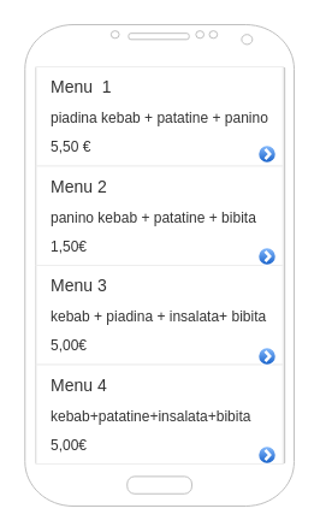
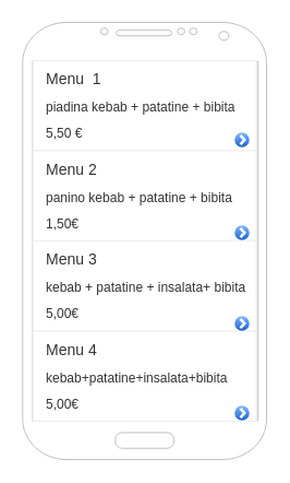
  <mxCell id="0" />
  <mxCell id="1" parent="0" />
  <mxCell id="2" value="" style="verticalLabelPosition=bottom;verticalAlign=top;html=1;shadow=0;dashed=0;strokeWidth=1;shape=mxgraph.android.phone2;strokeColor=#c0c0c0;" vertex="1" parent="1"><mxGeometry x="20.25" y="20" width="223.75" height="400" as="geometry" /></mxCell>
  <mxCell id="3" value="" style="strokeWidth=1;html=1;shadow=0;dashed=0;shape=mxgraph.android.rrect;rSize=0;strokeColor=#eeeeee;fillColor=#ffffff;gradientColor=none;" vertex="1" parent="1"><mxGeometry x="29.63" y="55" width="205" height="330" as="geometry" /></mxCell>
- <mxCell id="4" value="&lt;font style=&quot;font-size: 14px&quot;&gt;Menu&amp;nbsp; 1&lt;br&gt;&lt;/font&gt;&lt;br&gt;&lt;font style=&quot;font-size: 12px&quot;&gt;piadina kebab + patatine + panino&lt;br&gt;&lt;/font&gt;&lt;br&gt;&lt;font style=&quot;font-size: 12px&quot;&gt;5,50 €&lt;/font&gt;" style="strokeColor=inherit;fillColor=inherit;gradientColor=inherit;strokeWidth=1;html=1;shadow=0;dashed=0;shape=mxgraph.android.rrect;rSize=0;align=left;spacingLeft=10;fontSize=8;fontColor=#333333;" vertex="1" parent="3"><mxGeometry width="205" height="82.5" as="geometry" /></mxCell>
+ <mxCell id="4" value="&lt;font style=&quot;font-size: 14px&quot;&gt;Menu&amp;nbsp; 1&lt;br&gt;&lt;/font&gt;&lt;br&gt;&lt;font style=&quot;font-size: 12px&quot;&gt;piadina kebab + patatine + bibita&lt;br&gt;&lt;/font&gt;&lt;br&gt;&lt;font style=&quot;font-size: 12px&quot;&gt;5,50 €&lt;/font&gt;" style="strokeColor=inherit;fillColor=inherit;gradientColor=inherit;strokeWidth=1;html=1;shadow=0;dashed=0;shape=mxgraph.android.rrect;rSize=0;align=left;spacingLeft=10;fontSize=8;fontColor=#333333;" vertex="1" parent="3"><mxGeometry width="205" height="82.5" as="geometry" /></mxCell>
  <mxCell id="5" value="&lt;font&gt;&lt;span style=&quot;font-size: 14px&quot;&gt;Menu 2&lt;br&gt;&lt;/span&gt;&lt;br&gt;&lt;font style=&quot;font-size: 12px&quot;&gt;panino kebab + patatine + bibita&lt;/font&gt;&lt;br&gt;&lt;br&gt;&lt;font style=&quot;font-size: 12px&quot;&gt;1,50€&lt;/font&gt;&lt;br&gt;&lt;/font&gt;" style="strokeColor=inherit;fillColor=inherit;gradientColor=inherit;strokeWidth=1;html=1;shadow=0;dashed=0;shape=mxgraph.android.rrect;rSize=0;align=left;spacingLeft=10;fontSize=8;fontColor=#333333;" vertex="1" parent="3"><mxGeometry y="82.5" width="205" height="82.5" as="geometry" /></mxCell>
- <mxCell id="6" value="&lt;font&gt;&lt;font&gt;&lt;font style=&quot;font-size: 14px&quot;&gt;Menu 3&lt;/font&gt;&lt;br&gt;&lt;br&gt;&lt;span style=&quot;font-size: 12px&quot;&gt;kebab + piadina + insalata+ bibita&lt;/span&gt;&lt;br&gt;&lt;/font&gt;&lt;br&gt;&lt;font style=&quot;font-size: 12px&quot;&gt;5,00€&lt;/font&gt;&lt;br&gt;&lt;/font&gt;" style="strokeColor=inherit;fillColor=inherit;gradientColor=inherit;strokeWidth=1;html=1;shadow=0;dashed=0;shape=mxgraph.android.rrect;rSize=0;align=left;spacingLeft=10;fontSize=8;fontColor=#333333;" vertex="1" parent="3"><mxGeometry y="165" width="205" height="82.5" as="geometry" /></mxCell>
+ <mxCell id="6" value="&lt;font&gt;&lt;font&gt;&lt;font style=&quot;font-size: 14px&quot;&gt;Menu 3&lt;/font&gt;&lt;br&gt;&lt;br&gt;&lt;span style=&quot;font-size: 12px&quot;&gt;kebab + patatine + insalata+ bibita&lt;/span&gt;&lt;br&gt;&lt;/font&gt;&lt;br&gt;&lt;font style=&quot;font-size: 12px&quot;&gt;5,00€&lt;/font&gt;&lt;br&gt;&lt;/font&gt;" style="strokeColor=inherit;fillColor=inherit;gradientColor=inherit;strokeWidth=1;html=1;shadow=0;dashed=0;shape=mxgraph.android.rrect;rSize=0;align=left;spacingLeft=10;fontSize=8;fontColor=#333333;" vertex="1" parent="3"><mxGeometry y="165" width="205" height="82.5" as="geometry" /></mxCell>
  <mxCell id="7" value="&lt;font&gt;&lt;span style=&quot;font-size: 14px&quot;&gt;Menu 4&lt;/span&gt;&lt;br&gt;&lt;br&gt;&lt;font style=&quot;font-size: 12px&quot;&gt;kebab+patatine+insalata+bibita&lt;br&gt;&lt;/font&gt;&lt;br&gt;&lt;font style=&quot;font-size: 12px&quot;&gt;5,00€&lt;/font&gt;&lt;br&gt;&lt;/font&gt;" style="strokeColor=inherit;fillColor=inherit;gradientColor=inherit;strokeWidth=1;html=1;shadow=0;dashed=0;shape=mxgraph.android.rrect;rSize=0;align=left;spacingLeft=10;fontSize=8;fontColor=#333333;" vertex="1" parent="3"><mxGeometry y="247.5" width="205" height="82.5" as="geometry" /></mxCell>
  <mxCell id="8" value="" style="verticalLabelPosition=bottom;verticalAlign=top;html=1;shadow=0;dashed=0;strokeWidth=1;shape=mxgraph.ios.iArrowIcon;fillColor=#8BbEff;fillColor2=#135Ec8;strokeColor=#ffffff;" vertex="1" parent="3"><mxGeometry x="184.37" y="65" width="15" height="15" as="geometry" /></mxCell>
  <mxCell id="9" value="" style="verticalLabelPosition=bottom;verticalAlign=top;html=1;shadow=0;dashed=0;strokeWidth=1;shape=mxgraph.ios.iArrowIcon;fillColor=#8BbEff;fillColor2=#135Ec8;strokeColor=#ffffff;" vertex="1" parent="3"><mxGeometry x="184.37" y="150" width="15" height="15" as="geometry" /></mxCell>
  <mxCell id="10" value="" style="verticalLabelPosition=bottom;verticalAlign=top;html=1;shadow=0;dashed=0;strokeWidth=1;shape=mxgraph.ios.iArrowIcon;fillColor=#8BbEff;fillColor2=#135Ec8;strokeColor=#ffffff;" vertex="1" parent="3"><mxGeometry x="184.37" y="233" width="15" height="15" as="geometry" /></mxCell>
  <mxCell id="11" value="" style="verticalLabelPosition=bottom;verticalAlign=top;html=1;shadow=0;dashed=0;strokeWidth=1;shape=mxgraph.ios.iArrowIcon;fillColor=#8BbEff;fillColor2=#135Ec8;strokeColor=#ffffff;" vertex="1" parent="3"><mxGeometry x="184.37" y="315" width="15" height="15" as="geometry" /></mxCell>
